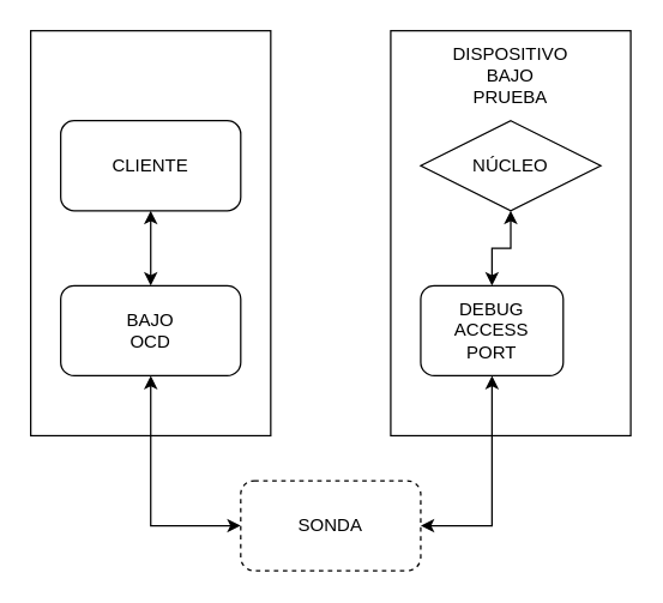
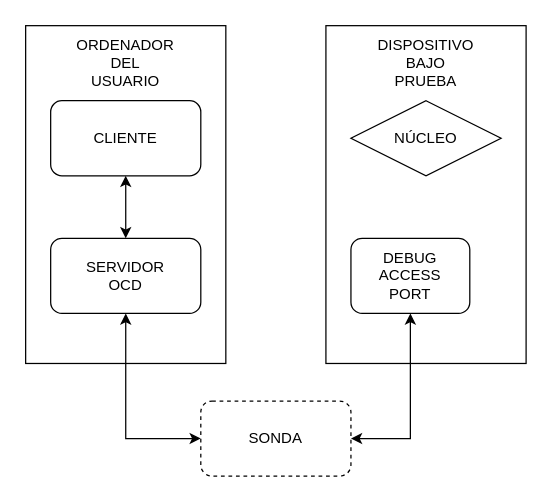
  <mxCell id="0" />
  <mxCell id="1" parent="0" />
  <mxCell id="2" value="" style="rounded=0;whiteSpace=wrap;html=1;" vertex="1" parent="1"><mxGeometry x="260" y="20" width="160" height="270" as="geometry" /></mxCell>
  <mxCell id="3" value="" style="rounded=0;whiteSpace=wrap;html=1;" vertex="1" parent="1"><mxGeometry x="20" y="20" width="160" height="270" as="geometry" /></mxCell>
  <mxCell id="4" style="edgeStyle=orthogonalEdgeStyle;rounded=0;orthogonalLoop=1;jettySize=auto;html=1;exitX=0.5;exitY=1;exitDx=0;exitDy=0;entryX=0.5;entryY=0;entryDx=0;entryDy=0;startArrow=classic;startFill=1;" edge="1" parent="1" source="5" target="7"><mxGeometry relative="1" as="geometry" /></mxCell>
  <mxCell id="5" value="CLIENTE" style="rounded=1;whiteSpace=wrap;html=1;" vertex="1" parent="1"><mxGeometry x="40" y="80" width="120" height="60" as="geometry" /></mxCell>
  <mxCell id="6" style="edgeStyle=orthogonalEdgeStyle;rounded=0;orthogonalLoop=1;jettySize=auto;html=1;exitX=0.5;exitY=1;exitDx=0;exitDy=0;entryX=0;entryY=0.5;entryDx=0;entryDy=0;startArrow=classic;startFill=1;" edge="1" parent="1" source="7" target="12"><mxGeometry relative="1" as="geometry" /></mxCell>
- <mxCell id="7" value="&lt;div&gt;BAJO&lt;/div&gt;&lt;div&gt;OCD&lt;br&gt;&lt;/div&gt;" style="rounded=1;whiteSpace=wrap;html=1;" vertex="1" parent="1"><mxGeometry x="40" y="190" width="120" height="60" as="geometry" /></mxCell>
+ <mxCell id="7" value="&lt;div&gt;SERVIDOR&lt;/div&gt;&lt;div&gt;OCD&lt;br&gt;&lt;/div&gt;" style="rounded=1;whiteSpace=wrap;html=1;" vertex="1" parent="1"><mxGeometry x="40" y="190" width="120" height="60" as="geometry" /></mxCell>
  <mxCell id="8" value="NÚCLEO" style="rhombus;whiteSpace=wrap;html=1;" vertex="1" parent="1"><mxGeometry x="280" y="80" width="120" height="60" as="geometry" /></mxCell>
- <mxCell id="9" style="edgeStyle=orthogonalEdgeStyle;rounded=0;orthogonalLoop=1;jettySize=auto;html=1;exitX=0.5;exitY=0;exitDx=0;exitDy=0;entryX=0.5;entryY=1;entryDx=0;entryDy=0;startArrow=classic;startFill=1;" edge="1" parent="1" source="10" target="8"><mxGeometry relative="1" as="geometry" /></mxCell>
  <mxCell id="10" value="&lt;div&gt;DEBUG&lt;/div&gt;&lt;div&gt;ACCESS&lt;/div&gt;&lt;div&gt;PORT&lt;br&gt;&lt;/div&gt;" style="rounded=1;whiteSpace=wrap;html=1;" vertex="1" parent="1"><mxGeometry x="280" y="190" width="95" height="60" as="geometry" /></mxCell>
  <mxCell id="11" style="edgeStyle=orthogonalEdgeStyle;rounded=0;orthogonalLoop=1;jettySize=auto;html=1;exitX=1;exitY=0.5;exitDx=0;exitDy=0;startArrow=classic;startFill=1;" edge="1" parent="1" source="12" target="10"><mxGeometry relative="1" as="geometry" /></mxCell>
  <mxCell id="12" value="SONDA" style="rounded=1;whiteSpace=wrap;html=1;dashed=1;" vertex="1" parent="1"><mxGeometry x="160" y="320" width="120" height="60" as="geometry" /></mxCell>
+ <mxCell id="13" value="&lt;div&gt;ORDENADOR&lt;/div&gt;&lt;div&gt;DEL&lt;/div&gt;&lt;div&gt;USUARIO&lt;br&gt;&lt;/div&gt;" style="text;html=1;strokeColor=none;fillColor=none;align=center;verticalAlign=middle;whiteSpace=wrap;rounded=0;" vertex="1" parent="1"><mxGeometry x="45" y="25" width="110" height="50" as="geometry" /></mxCell>
  <mxCell id="14" value="&lt;div&gt;DISPOSITIVO&lt;/div&gt;&lt;div&gt;BAJO&lt;/div&gt;&lt;div&gt;PRUEBA&lt;br&gt;&lt;/div&gt;" style="text;html=1;strokeColor=none;fillColor=none;align=center;verticalAlign=middle;whiteSpace=wrap;rounded=0;" vertex="1" parent="1"><mxGeometry x="285" y="25" width="110" height="50" as="geometry" /></mxCell>
